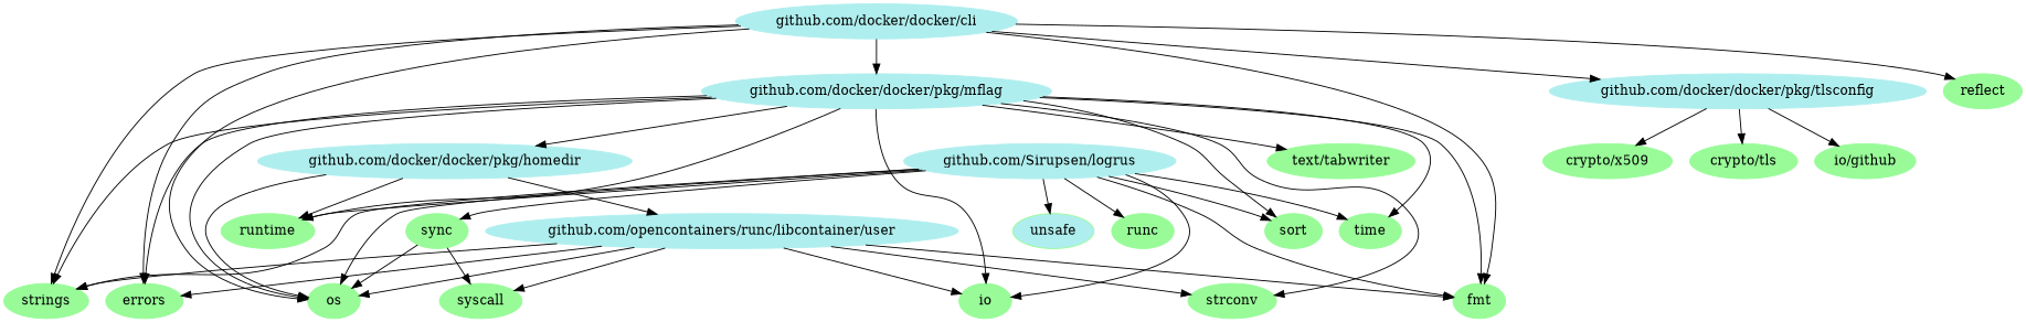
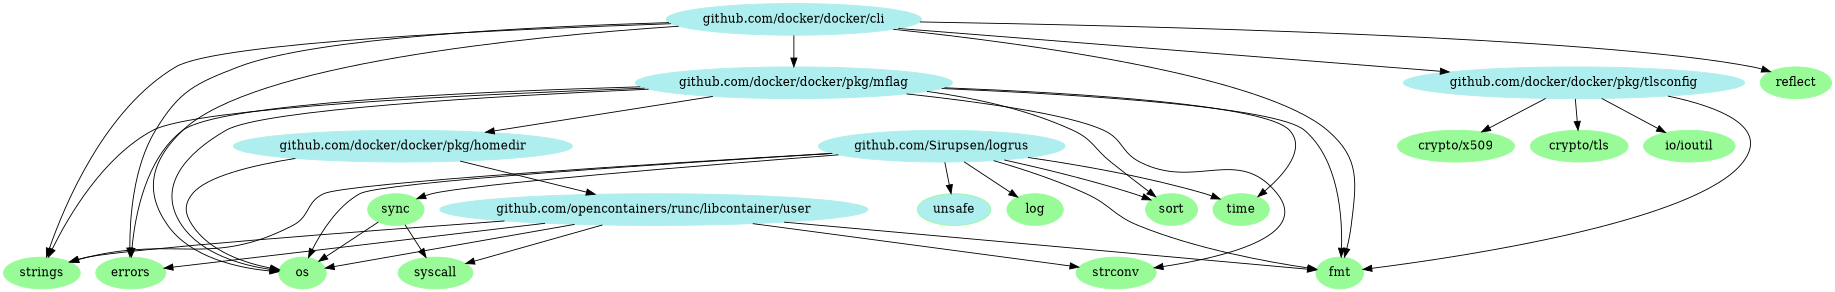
  digraph {
    node [color=palegreen style=filled]
    n1 [label=time]
-   n2 [label=runc]
+   n2 [label=log]
    n3 [label=strconv]
    n4 [label=os]
    n5 [label=strings]
-   n6 [label=runtime]
    n7 [color=paleturquoise label="github.com/docker/docker/cli"]
    n8 [label=errors]
    n9 [label=fmt]
    n10 [color=paleturquoise label="github.com/docker/docker/pkg/mflag"]
    n11 [color=paleturquoise label="github.com/docker/docker/pkg/tlsconfig"]
    n12 [label=reflect]
-   n13 [label=io]
    n14 [label=sort]
    n15 [color=paleturquoise label="github.com/docker/docker/pkg/homedir"]
-   n16 [label="text/tabwriter"]
    n17 [label="crypto/x509"]
    n18 [label="crypto/tls"]
-   n19 [label="io/github"]
+   n19 [label="io/ioutil"]
    n20 [color=paleturquoise label="github.com/opencontainers/runc/libcontainer/user"]
    n21 [color=paleturquoise label="github.com/Sirupsen/logrus"]
    n22 [label=sync]
    n23 [fillcolor=paleturquoise label=unsafe]
    n24 [label=syscall]
    n7 -> n4
    n7 -> n5
    n7 -> n8
    n7 -> n9
    n7 -> n10
    n7 -> n11
    n7 -> n12
    n10 -> n1
    n10 -> n3
    n10 -> n4
    n10 -> n5
-   n10 -> n6
    n10 -> n8
    n10 -> n9
-   n10 -> n13
    n10 -> n14
    n10 -> n15
-   n10 -> n16
+   n11 -> n9
    n11 -> n17
    n11 -> n18
    n11 -> n19
    n15 -> n4
-   n15 -> n6
    n15 -> n20
    n20 -> n3
    n20 -> n4
    n20 -> n5
    n20 -> n8
    n20 -> n9
-   n20 -> n13
    n20 -> n24
    n21 -> n1
    n21 -> n2
    n21 -> n4
    n21 -> n5
-   n21 -> n6
    n21 -> n9
-   n21 -> n13
    n21 -> n14
    n21 -> n22
    n21 -> n23
    n22 -> n4
    n22 -> n24
  }
